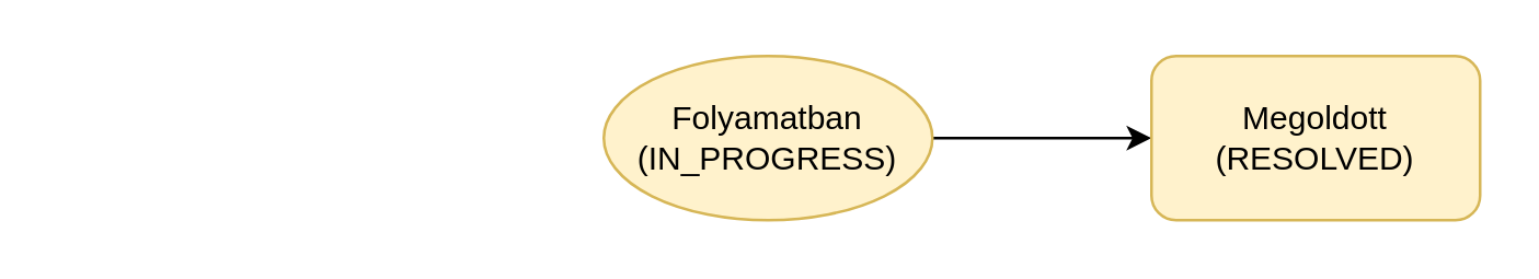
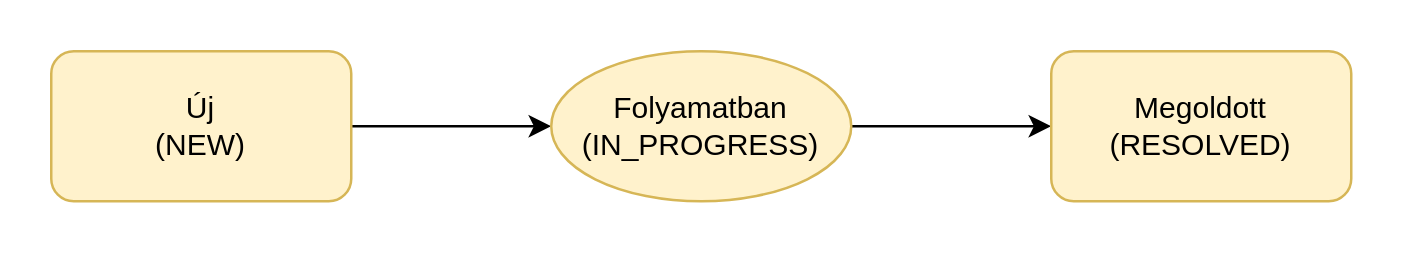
  <mxCell id="0" />
  <mxCell id="1" parent="0" />
+ <mxCell id="2" style="edgeStyle=orthogonalEdgeStyle;rounded=0;orthogonalLoop=1;jettySize=auto;html=1;exitX=1;exitY=0.5;exitDx=0;exitDy=0;" edge="1" parent="1" source="3" target="5"><mxGeometry relative="1" as="geometry" /></mxCell>
+ <mxCell id="3" value="Új&lt;br&gt;(NEW)" style="rounded=1;whiteSpace=wrap;html=1;fillColor=#fff2cc;strokeColor=#d6b656;" vertex="1" parent="1"><mxGeometry x="20" y="20" width="120" height="60" as="geometry" /></mxCell>
  <mxCell id="4" style="edgeStyle=orthogonalEdgeStyle;rounded=0;orthogonalLoop=1;jettySize=auto;html=1;exitX=1;exitY=0.5;exitDx=0;exitDy=0;entryX=0;entryY=0.5;entryDx=0;entryDy=0;" edge="1" parent="1" source="5" target="6"><mxGeometry relative="1" as="geometry" /></mxCell>
  <mxCell id="5" value="Folyamatban (IN_PROGRESS)" style="ellipse;whiteSpace=wrap;html=1;fillColor=#fff2cc;strokeColor=#d6b656;" vertex="1" parent="1"><mxGeometry x="220" y="20" width="120" height="60" as="geometry" /></mxCell>
  <mxCell id="6" value="Megoldott (RESOLVED)" style="rounded=1;whiteSpace=wrap;html=1;fillColor=#fff2cc;strokeColor=#d6b656;" vertex="1" parent="1"><mxGeometry x="420" y="20" width="120" height="60" as="geometry" /></mxCell>
